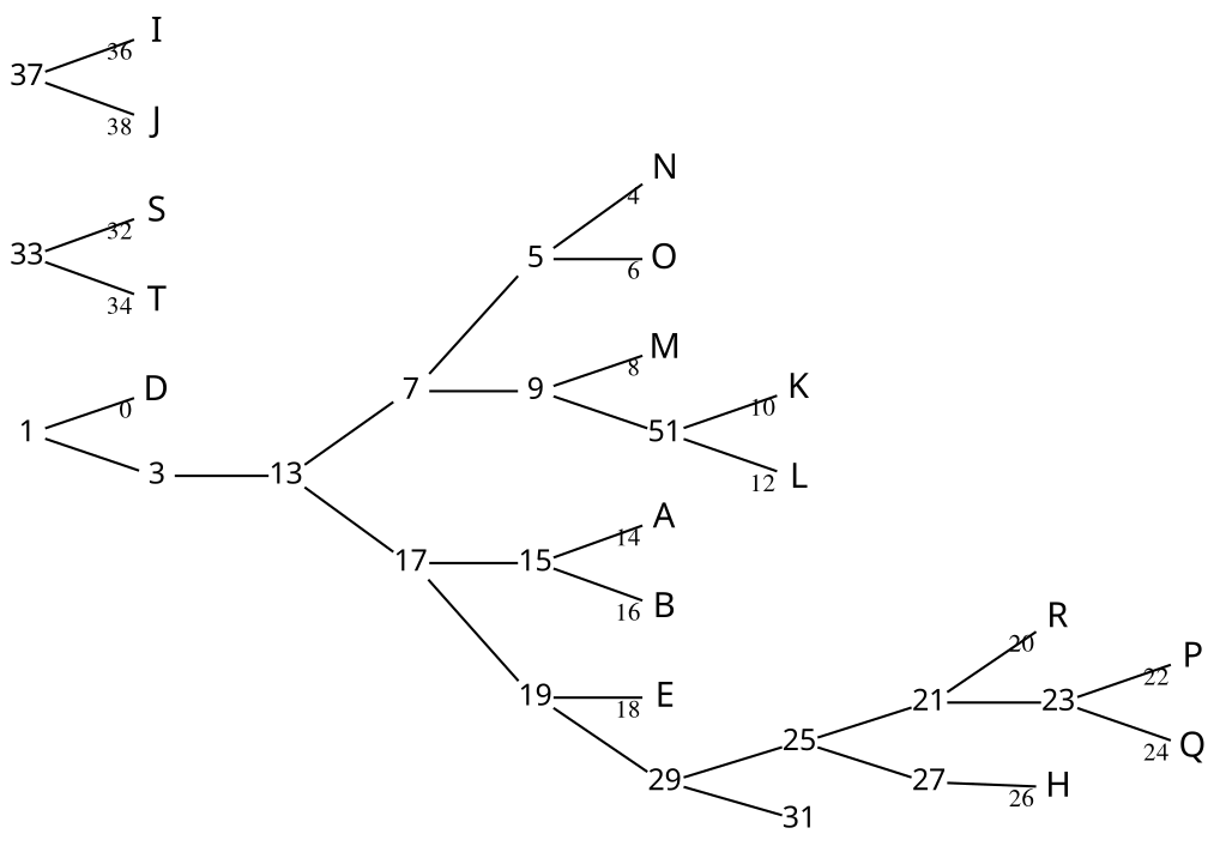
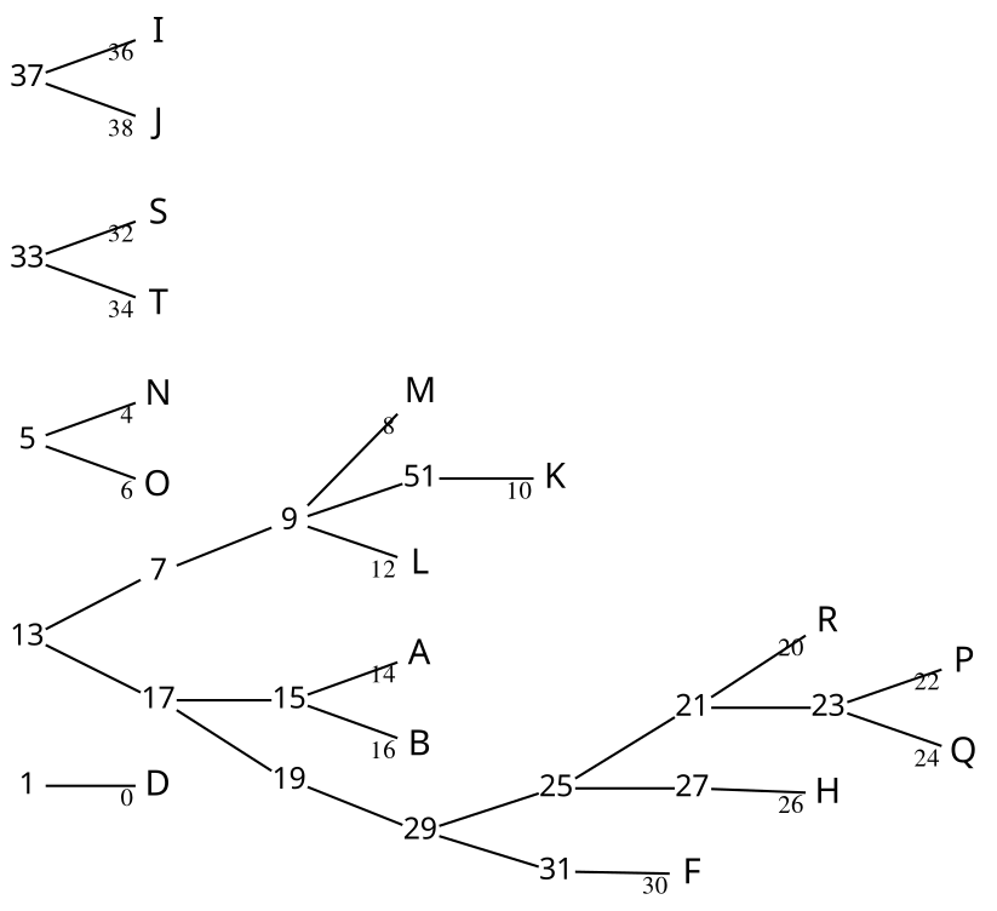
  digraph {
    fontname="Noto Sans"
    rankdir=LR
    node [fixedsize=true fontname="Noto Sans" fontsize=12 shape=plaintext]
    edge [arrowhead=none fontname="Noto Sans" headclip=true labelfontname=Times labelfontsize=10]
    n1 [height=.18 label=1 width=.2]
    n2 [fontsize=14 height=.25 label=D width=.25]
-   n3 [height=.18 label=3 width=.2]
    n4 [height=.18 label=13 width=.2]
    n5 [height=.18 label=7 width=.2]
    n6 [height=.18 label=17 width=.2]
    n7 [height=.18 label=5 width=.2]
    n8 [height=.18 label=9 width=.2]
    n9 [height=.18 label=15 width=.2]
    n10 [height=.18 label=19 width=.2]
    n11 [fontsize=14 height=.25 label=N width=.25]
    n12 [fontsize=14 height=.25 label=O width=.25]
    n13 [fontsize=14 height=.25 label=M width=.25]
    n14 [height=.18 label=51 width=.2]
    n15 [fontsize=14 height=.25 label=K width=.25]
    n16 [fontsize=14 height=.25 label=L width=.25]
    n17 [fontsize=14 height=.25 label=A width=.25]
    n18 [fontsize=14 height=.25 label=B width=.25]
-   n19 [fontsize=14 height=.25 label=E width=.25]
    n20 [height=.18 label=29 width=.2]
    n21 [height=.18 label=25 width=.2]
    n22 [height=.18 label=31 width=.2]
    n23 [height=.18 label=21 width=.2]
    n24 [height=.18 label=27 width=.2]
+   n25 [fontsize=14 height=.25 label=F width=.25]
    n26 [fontsize=14 height=.25 label=R width=.25]
    n27 [height=.18 label=23 width=.2]
    n28 [fontsize=14 height=.25 label=H width=.25]
    n29 [fontsize=14 height=.25 label=P width=.25]
    n30 [fontsize=14 height=.25 label=Q width=.25]
    n31 [height=.18 label=33 width=.2]
    n32 [fontsize=14 height=.25 label=S width=.25]
    n33 [fontsize=14 height=.25 label=T width=.25]
    n34 [height=.18 label=37 width=.2]
    n35 [fontsize=14 height=.25 label=I width=.25]
    n36 [fontsize=14 height=.25 label=J width=.25]
    n1 -> n2 [headlabel=0]
-   n1 -> n3 [headclip="" labelfontname="" labelfontsize=""]
-   n3 -> n4 [headclip="" labelfontname="" labelfontsize=""]
    n4 -> n5 [headclip="" labelfontname="" labelfontsize=""]
    n4 -> n6 [headclip="" labelfontname="" labelfontsize=""]
-   n5 -> n7 [headclip="" labelfontname="" labelfontsize=""]
    n5 -> n8 [headclip="" labelfontname="" labelfontsize=""]
    n6 -> n9 [headclip="" labelfontname="" labelfontsize=""]
    n6 -> n10 [headclip="" labelfontname="" labelfontsize=""]
    n7 -> n11 [headlabel=4]
    n7 -> n12 [headlabel=6]
    n8 -> n13 [headlabel=8]
    n8 -> n14 [headclip="" labelfontname="" labelfontsize=""]
    n9 -> n17 [headlabel=14]
    n9 -> n18 [headlabel=16]
-   n10 -> n19 [headlabel=18]
    n10 -> n20 [headclip="" labelfontname="" labelfontsize=""]
    n14 -> n15 [headlabel=10]
-   n14 -> n16 [headlabel=12]
+   n8 -> n16 [headlabel=12]
    n20 -> n21 [headclip="" labelfontname="" labelfontsize=""]
    n20 -> n22 [headclip="" labelfontname="" labelfontsize=""]
    n21 -> n23 [headclip="" labelfontname="" labelfontsize=""]
    n21 -> n24 [headclip="" labelfontname="" labelfontsize=""]
+   n22 -> n25 [headlabel=30]
    n23 -> n26 [headlabel=20]
    n23 -> n27 [headclip="" labelfontname="" labelfontsize=""]
    n24 -> n28 [headlabel=26]
    n27 -> n29 [headlabel=22]
    n27 -> n30 [headlabel=24]
    n31 -> n32 [headlabel=32]
    n31 -> n33 [headlabel=34]
    n34 -> n35 [headlabel=36]
    n34 -> n36 [headlabel=38]
  }
